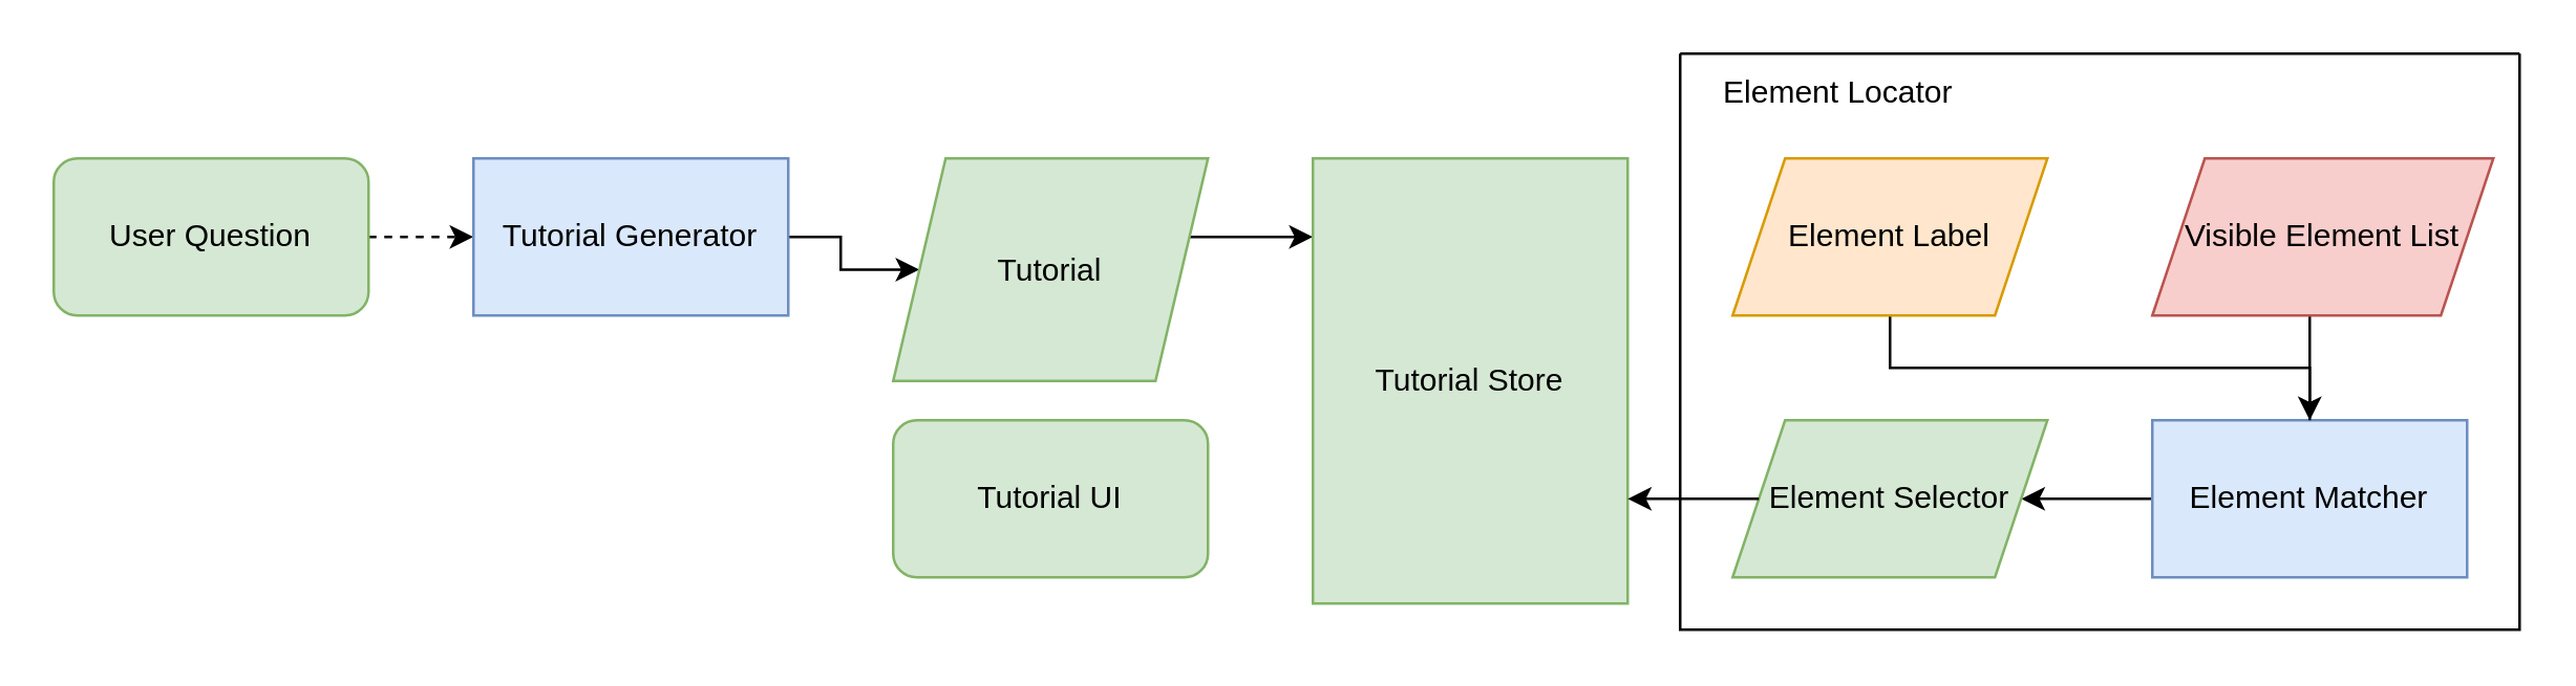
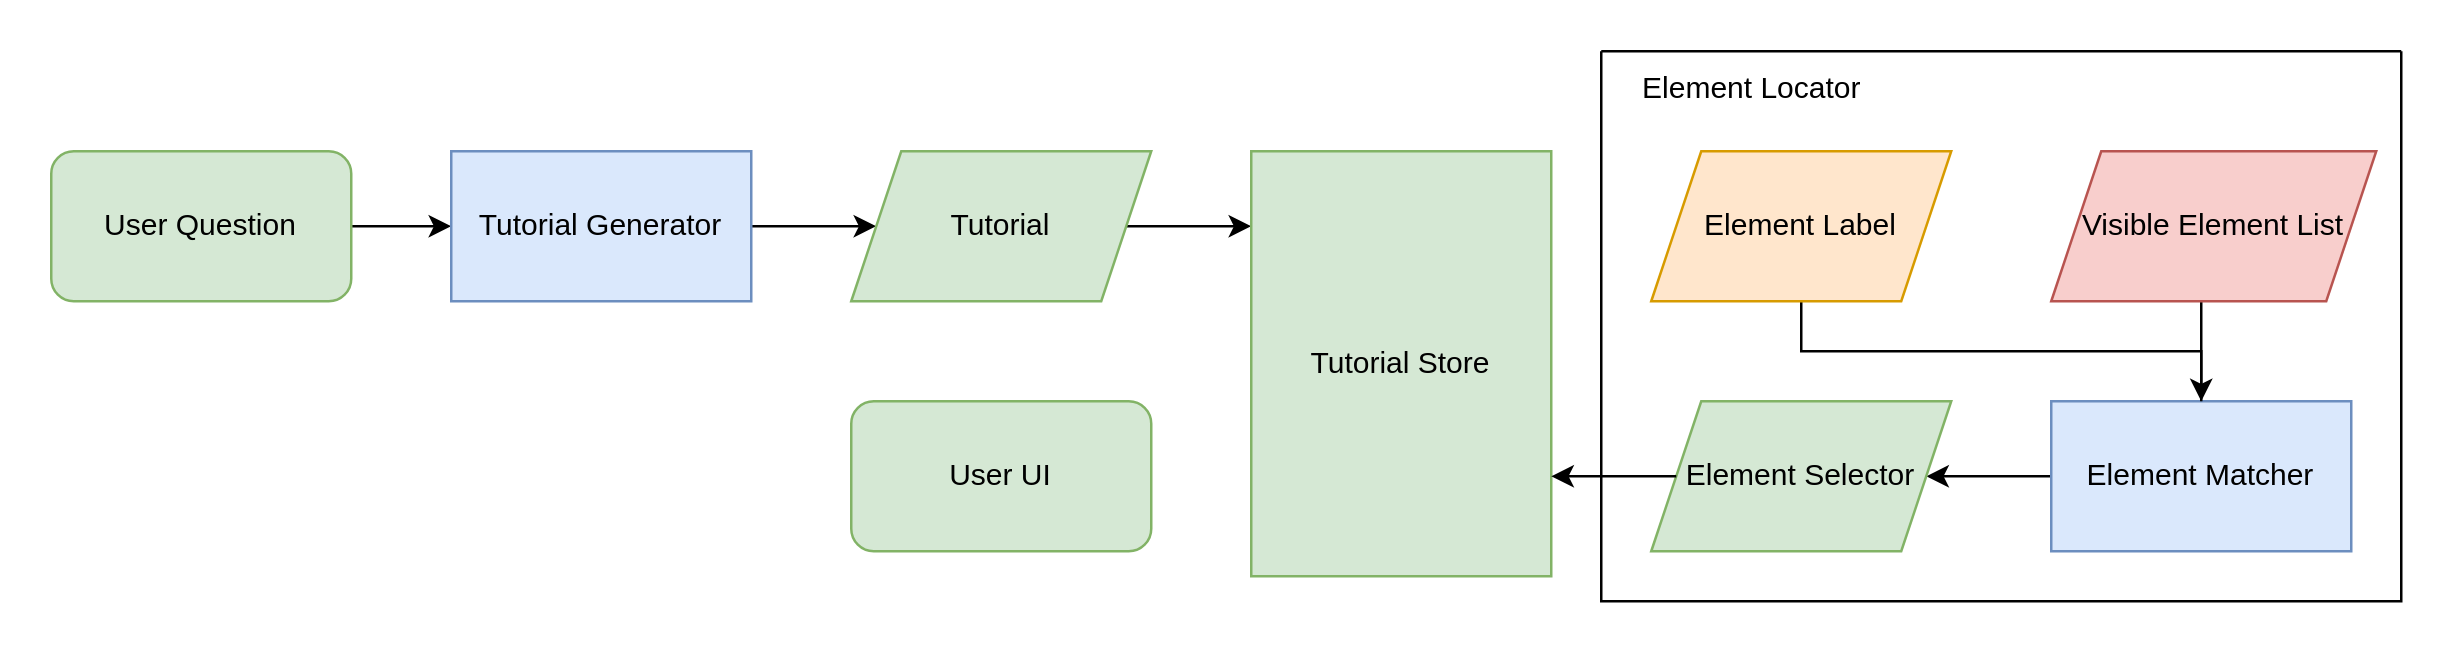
  <mxCell id="0" />
  <mxCell id="1" parent="0" />
- <mxCell id="2" style="edgeStyle=orthogonalEdgeStyle;rounded=0;orthogonalLoop=1;jettySize=auto;html=1;dashed=1;" edge="1" parent="1" source="3" target="5"><mxGeometry relative="1" as="geometry" /></mxCell>
+ <mxCell id="2" style="edgeStyle=orthogonalEdgeStyle;rounded=0;orthogonalLoop=1;jettySize=auto;html=1;" edge="1" parent="1" source="3" target="5"><mxGeometry relative="1" as="geometry" /></mxCell>
  <mxCell id="3" value="User Question" style="rounded=1;whiteSpace=wrap;html=1;fillColor=#d5e8d4;strokeColor=#82b366;" vertex="1" parent="1"><mxGeometry x="20" y="60" width="120" height="60" as="geometry" /></mxCell>
  <mxCell id="4" style="edgeStyle=orthogonalEdgeStyle;rounded=0;orthogonalLoop=1;jettySize=auto;html=1;" edge="1" parent="1" source="5" target="7"><mxGeometry relative="1" as="geometry" /></mxCell>
  <mxCell id="5" value="Tutorial Generator" style="rounded=0;whiteSpace=wrap;html=1;fillColor=#dae8fc;strokeColor=#6c8ebf;" vertex="1" parent="1"><mxGeometry x="180" y="60" width="120" height="60" as="geometry" /></mxCell>
  <mxCell id="6" value="" style="edgeStyle=orthogonalEdgeStyle;rounded=0;orthogonalLoop=1;jettySize=auto;html=1;" edge="1" parent="1" source="7" target="8"><mxGeometry relative="1" as="geometry"><Array as="points"><mxPoint x="490" y="90" /><mxPoint x="490" y="90" /></Array></mxGeometry></mxCell>
- <mxCell id="7" value="Tutorial" style="shape=parallelogram;perimeter=parallelogramPerimeter;whiteSpace=wrap;html=1;fixedSize=1;fillColor=#d5e8d4;strokeColor=#82b366;" vertex="1" parent="1"><mxGeometry x="340" y="60" width="120" height="85" as="geometry" /></mxCell>
+ <mxCell id="7" value="Tutorial" style="shape=parallelogram;perimeter=parallelogramPerimeter;whiteSpace=wrap;html=1;fixedSize=1;fillColor=#d5e8d4;strokeColor=#82b366;" vertex="1" parent="1"><mxGeometry x="340" y="60" width="120" height="60" as="geometry" /></mxCell>
  <mxCell id="8" value="Tutorial Store" style="whiteSpace=wrap;html=1;fillColor=#d5e8d4;strokeColor=#82b366;" vertex="1" parent="1"><mxGeometry x="500" y="60" width="120" height="170" as="geometry" /></mxCell>
  <mxCell id="9" value="" style="swimlane;startSize=0;" vertex="1" parent="1"><mxGeometry x="640" y="20" width="320" height="220" as="geometry"><mxRectangle x="480" y="190" width="50" height="40" as="alternateBounds" /></mxGeometry></mxCell>
  <mxCell id="10" value="Element Locator" style="text;html=1;align=center;verticalAlign=middle;resizable=0;points=[];autosize=1;strokeColor=none;fillColor=none;" vertex="1" parent="9"><mxGeometry x="5" width="110" height="30" as="geometry" /></mxCell>
  <mxCell id="11" style="edgeStyle=orthogonalEdgeStyle;rounded=0;orthogonalLoop=1;jettySize=auto;html=1;" edge="1" parent="9" source="12" target="17"><mxGeometry relative="1" as="geometry" /></mxCell>
  <mxCell id="12" value="Element Matcher" style="rounded=0;whiteSpace=wrap;html=1;fillColor=#dae8fc;strokeColor=#6c8ebf;" vertex="1" parent="9"><mxGeometry x="180" y="140" width="120" height="60" as="geometry" /></mxCell>
  <mxCell id="13" style="edgeStyle=orthogonalEdgeStyle;rounded=0;orthogonalLoop=1;jettySize=auto;html=1;entryX=0.5;entryY=0;entryDx=0;entryDy=0;endArrow=none;" edge="1" parent="9" source="14" target="12"><mxGeometry relative="1" as="geometry"><Array as="points"><mxPoint x="240" y="110" /><mxPoint x="240" y="110" /></Array></mxGeometry></mxCell>
  <mxCell id="14" value="Visible Element List" style="shape=parallelogram;perimeter=parallelogramPerimeter;whiteSpace=wrap;html=1;fixedSize=1;fillColor=#f8cecc;strokeColor=#b85450;" vertex="1" parent="9"><mxGeometry x="180" y="40" width="130" height="60" as="geometry" /></mxCell>
  <mxCell id="15" style="edgeStyle=orthogonalEdgeStyle;rounded=0;orthogonalLoop=1;jettySize=auto;html=1;entryX=0.5;entryY=0;entryDx=0;entryDy=0;" edge="1" parent="9" source="16" target="12"><mxGeometry relative="1" as="geometry"><Array as="points"><mxPoint x="80" y="120" /><mxPoint x="240" y="120" /></Array></mxGeometry></mxCell>
  <mxCell id="16" value="Element Label" style="shape=parallelogram;perimeter=parallelogramPerimeter;whiteSpace=wrap;html=1;fixedSize=1;fillColor=#ffe6cc;strokeColor=#d79b00;" vertex="1" parent="9"><mxGeometry x="20" y="40" width="120" height="60" as="geometry" /></mxCell>
  <mxCell id="17" value="Element Selector" style="shape=parallelogram;perimeter=parallelogramPerimeter;whiteSpace=wrap;html=1;fixedSize=1;fillColor=#d5e8d4;strokeColor=#82b366;" vertex="1" parent="9"><mxGeometry x="20" y="140" width="120" height="60" as="geometry" /></mxCell>
  <mxCell id="18" style="edgeStyle=orthogonalEdgeStyle;rounded=0;orthogonalLoop=1;jettySize=auto;html=1;" edge="1" parent="1" source="17" target="8"><mxGeometry relative="1" as="geometry"><Array as="points"><mxPoint x="630" y="190" /><mxPoint x="630" y="190" /></Array></mxGeometry></mxCell>
- <mxCell id="19" value="Tutorial UI" style="rounded=1;whiteSpace=wrap;html=1;fillColor=#d5e8d4;strokeColor=#82b366;" vertex="1" parent="1"><mxGeometry x="340" y="160" width="120" height="60" as="geometry" /></mxCell>
+ <mxCell id="19" value="User UI" style="rounded=1;whiteSpace=wrap;html=1;fillColor=#d5e8d4;strokeColor=#82b366;" vertex="1" parent="1"><mxGeometry x="340" y="160" width="120" height="60" as="geometry" /></mxCell>
